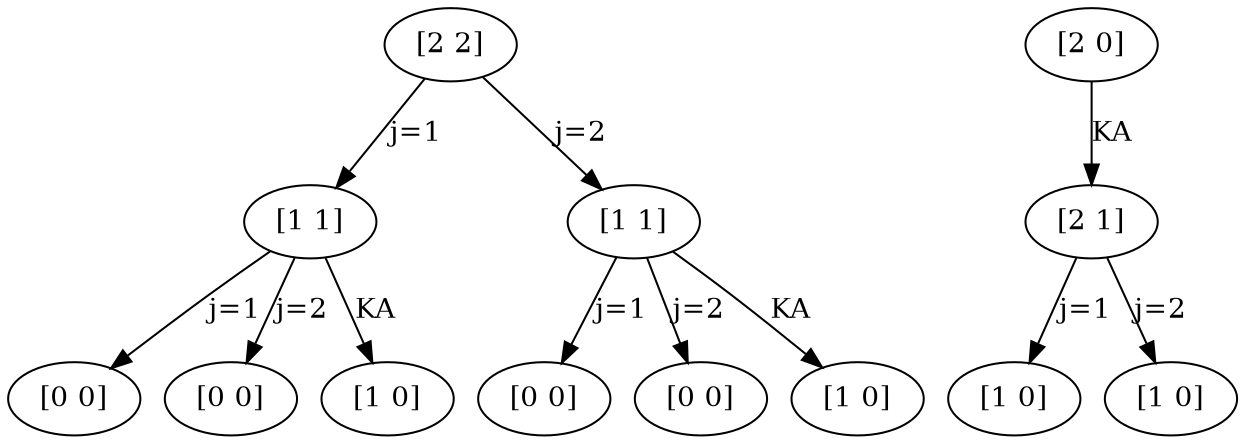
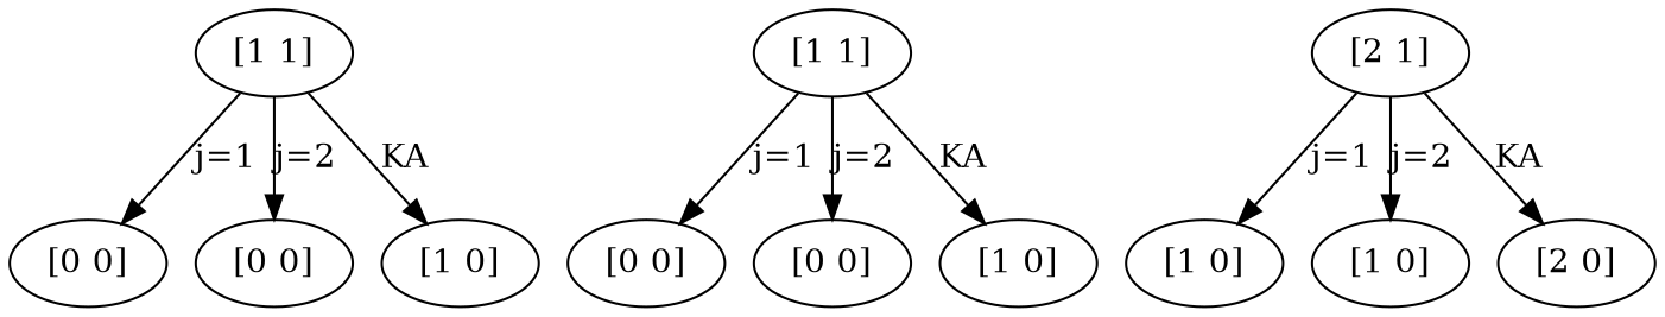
  digraph {
    nodesep=0.17
-   n1 [label="[2 2]"]
    n2 [label="[1 1]"]
    n3 [label="[1 1]"]
    n4 [label="[0 0]"]
    n5 [label="[0 0]"]
    n6 [label="[1 0]"]
    n7 [label="[0 0]"]
    n8 [label="[0 0]"]
    n9 [label="[1 0]"]
    n10 [label="[2 1]"]
    n11 [label="[1 0]"]
    n12 [label="[1 0]"]
    n13 [label="[2 0]"]
-   n1 -> n2 [label="j=1"]
-   n1 -> n3 [label="j=2"]
    n2 -> n4 [label="j=1"]
    n2 -> n5 [label="j=2"]
    n2 -> n6 [label=KA]
    n3 -> n7 [label="j=1"]
    n3 -> n8 [label="j=2"]
    n3 -> n9 [label=KA]
    n10 -> n11 [label="j=1"]
    n10 -> n12 [label="j=2"]
-   n13 -> n10 [label=KA]
+   n10 -> n13 [label=KA]
  }
